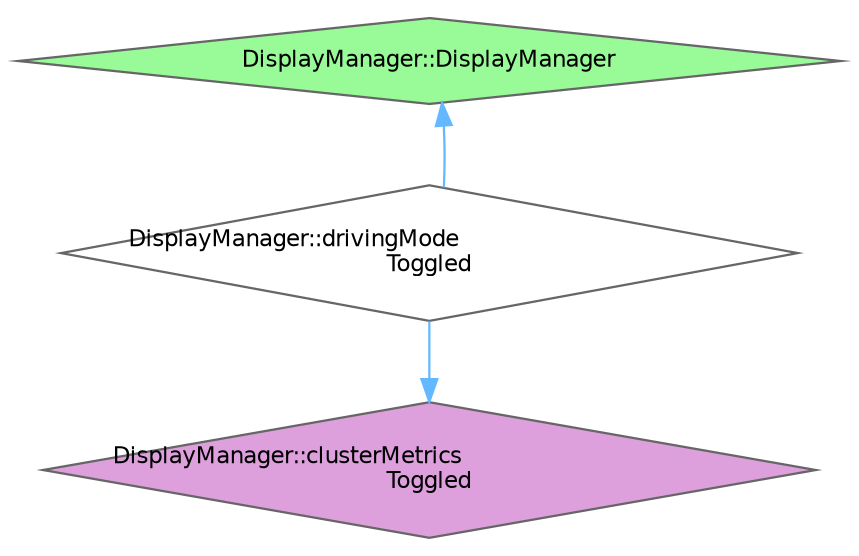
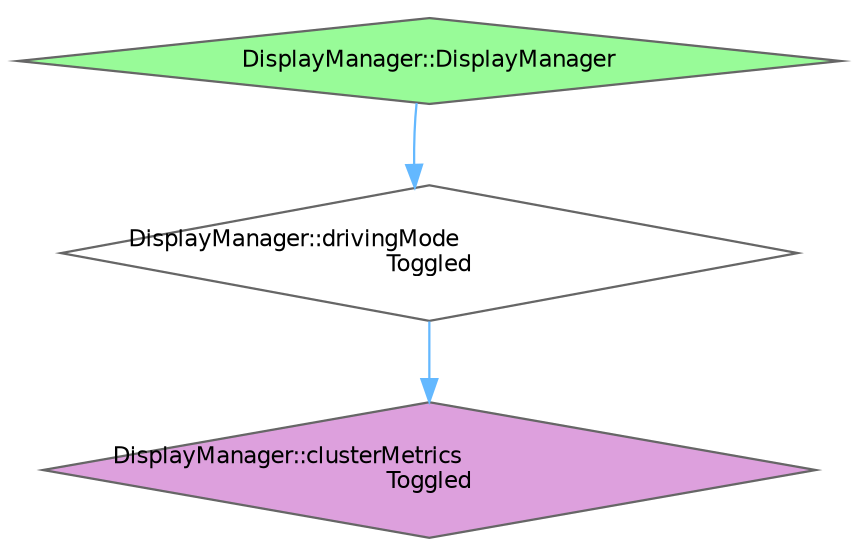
  digraph {
    rankdir=TB
    node [color=grey40 fontname=Helvetica fontsize=10 shape=diamond style=filled]
    edge [color=steelblue1 fontname=Helvetica fontsize=10 labelfontname=Helvetica labelfontsize=10 style=solid]
    n1 [color=gray40 fillcolor=palegreen fontcolor=black height=0.2 label="DisplayManager::DisplayManager" width=0.4]
    n2 [fillcolor=white height=0.2 label="DisplayManager::drivingMode\lToggled" width=0.4]
    n3 [fillcolor=plum height=0.2 label="DisplayManager::clusterMetrics\lToggled" width=0.4]
-   n2 -> n1
+   n1 -> n2
    n2 -> n3
  }
